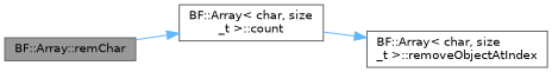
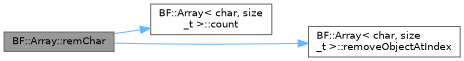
  digraph {
    rankdir=LR
    node [color=grey40 fillcolor=white fontname=Helvetica fontsize=10 shape=box style=filled]
    edge [color=steelblue1 fontname=Helvetica fontsize=10 labelfontname=Helvetica labelfontsize=10 style=solid]
    n1 [color=gray40 fillcolor=grey60 fontcolor=black height=0.2 label="BF::Array::remChar" width=0.4]
    n2 [height=0.2 label="BF::Array\< char, size\l_t \>::count" width=0.4]
    n3 [height=0.2 label="BF::Array\< char, size\l_t \>::removeObjectAtIndex" width=0.4]
    n1 -> n2
-   n2 -> n3
+   n1 -> n3
  }
